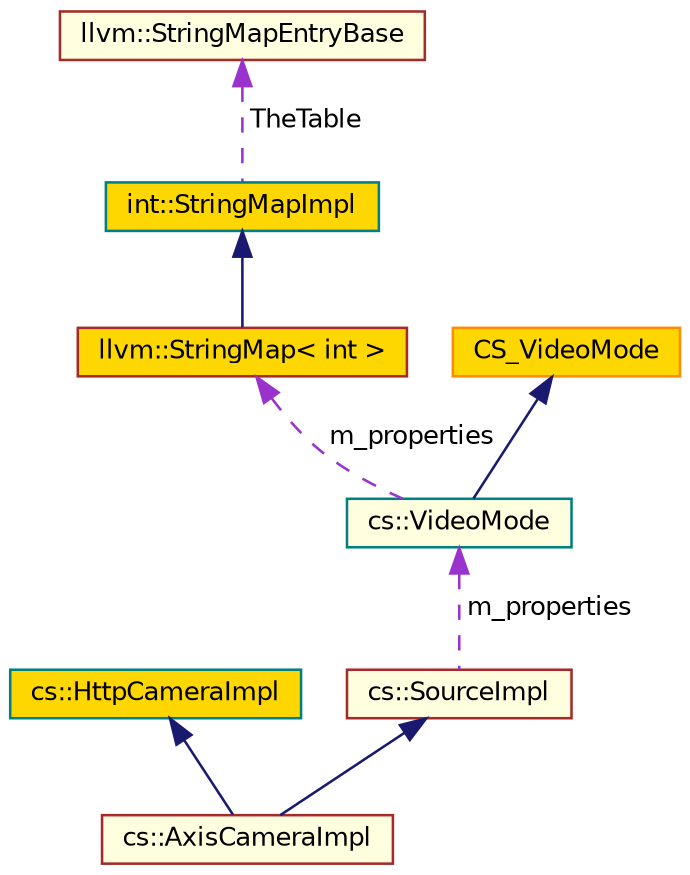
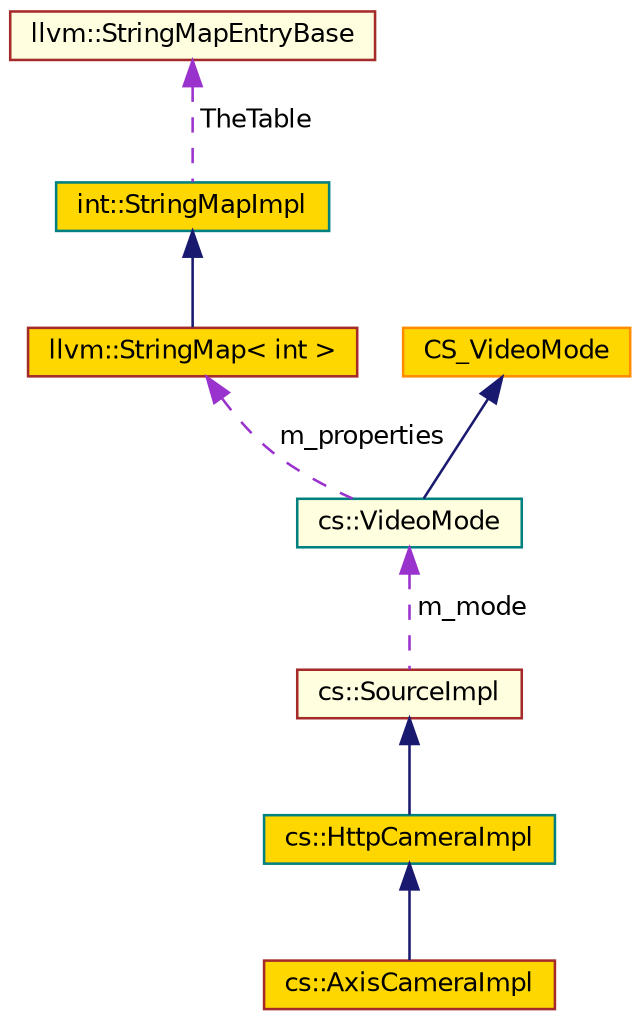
  digraph {
    node [color=brown fillcolor=gold fontname=Helvetica fontsize=10 shape=record style=filled]
    edge [color=midnightblue dir=back fontname=Helvetica fontsize=10 labelfontname=Helvetica labelfontsize=10 style=solid]
-   n1 [fillcolor=lightyellow fontcolor=black height=0.2 label="cs::AxisCameraImpl" width=0.4]
+   n1 [fontcolor=black height=0.2 label="cs::AxisCameraImpl" width=0.4]
    n2 [color=teal height=0.2 label="cs::HttpCameraImpl" width=0.4]
    n3 [fillcolor=lightyellow height=0.2 label="cs::SourceImpl" width=0.4]
    n4 [height=0.2 label="llvm::StringMap\< int \>" width=0.4]
    n5 [color=teal fillcolor=lightyellow height=0.2 label="cs::VideoMode" width=0.4]
    n6 [color=teal height=0.2 label="int::StringMapImpl" width=0.4]
    n7 [fillcolor=lightyellow height=0.2 label="llvm::StringMapEntryBase" width=0.4]
    n8 [color=darkorange height=0.2 label=CS_VideoMode width=0.4]
    n2 -> n1
-   n3 -> n1
+   n3 -> n2
    n4 -> n5 [color=darkorchid3 label=" m_properties" style=dashed]
-   n5 -> n3 [color=darkorchid3 label=" m_properties" style=dashed]
+   n5 -> n3 [color=darkorchid3 label=" m_mode" style=dashed]
    n6 -> n4
    n7 -> n6 [color=darkorchid3 label=" TheTable" style=dashed]
    n8 -> n5
  }
